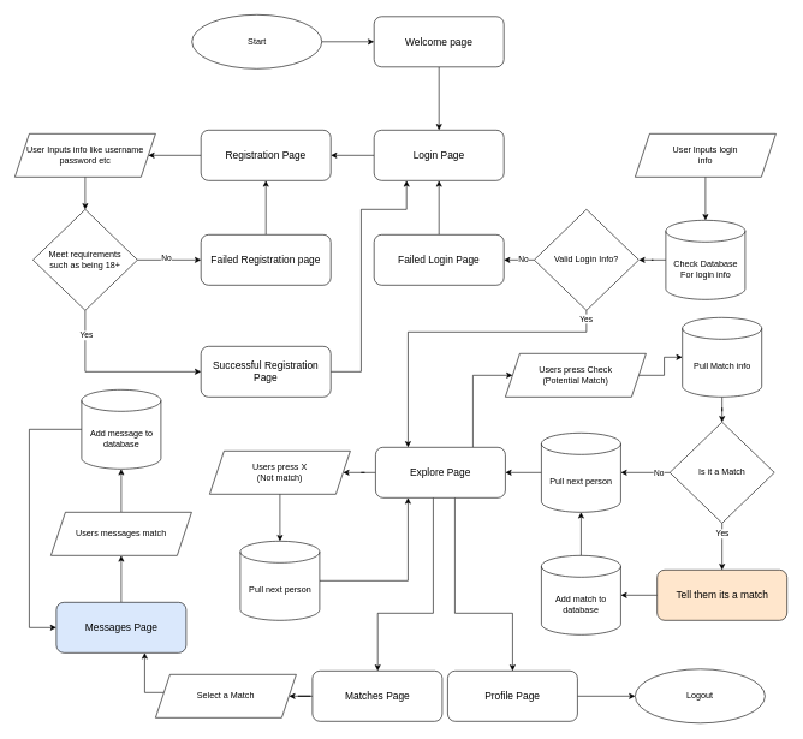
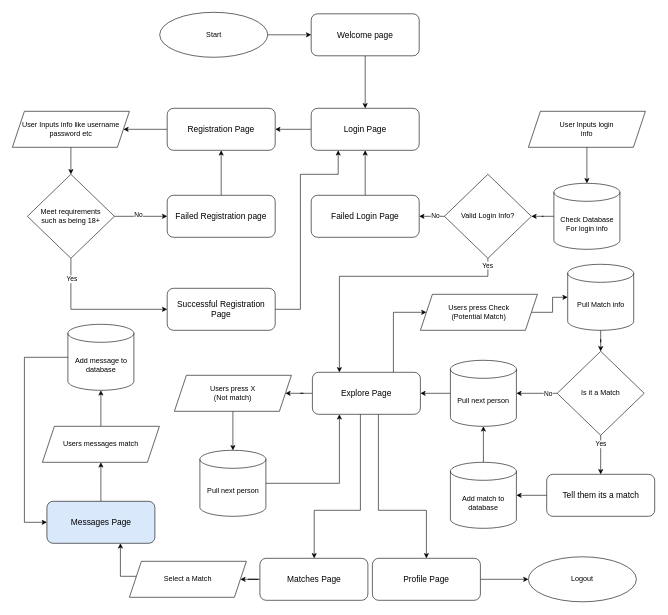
  <mxCell id="0" />
  <mxCell id="1" parent="0" />
  <mxCell id="2" value="" style="edgeStyle=orthogonalEdgeStyle;rounded=0;orthogonalLoop=1;jettySize=auto;html=1;strokeWidth=1;" parent="1" source="3" target="5" edge="1"><mxGeometry relative="1" as="geometry" /></mxCell>
  <mxCell id="3" value="&lt;font style=&quot;font-size: 14px;&quot;&gt;Welcome page&lt;/font&gt;" style="rounded=1;whiteSpace=wrap;html=1;" parent="1" vertex="1"><mxGeometry x="518" y="22.5" width="180" height="70" as="geometry" /></mxCell>
  <mxCell id="4" value="" style="edgeStyle=orthogonalEdgeStyle;rounded=0;orthogonalLoop=1;jettySize=auto;html=1;" edge="1" parent="1" source="5" target="18"><mxGeometry relative="1" as="geometry" /></mxCell>
  <mxCell id="5" value="&lt;font style=&quot;font-size: 14px;&quot;&gt;Login Page&lt;/font&gt;" style="rounded=1;whiteSpace=wrap;html=1;" parent="1" vertex="1"><mxGeometry x="518" y="180" width="180" height="70" as="geometry" /></mxCell>
  <mxCell id="6" value="" style="edgeStyle=orthogonalEdgeStyle;rounded=0;orthogonalLoop=1;jettySize=auto;html=1;strokeWidth=1;" parent="1" source="10" target="41" edge="1"><mxGeometry relative="1" as="geometry" /></mxCell>
  <mxCell id="7" style="edgeStyle=orthogonalEdgeStyle;rounded=0;orthogonalLoop=1;jettySize=auto;html=1;exitX=0.75;exitY=0;exitDx=0;exitDy=0;entryX=0;entryY=0.5;entryDx=0;entryDy=0;strokeWidth=1;" parent="1" source="10" target="43" edge="1"><mxGeometry relative="1" as="geometry"><Array as="points"><mxPoint x="655" y="520" /></Array></mxGeometry></mxCell>
  <mxCell id="8" style="edgeStyle=orthogonalEdgeStyle;rounded=0;orthogonalLoop=1;jettySize=auto;html=1;" edge="1" parent="1" source="10" target="14"><mxGeometry relative="1" as="geometry"><Array as="points"><mxPoint x="630" y="850" /><mxPoint x="710" y="850" /></Array></mxGeometry></mxCell>
  <mxCell id="9" style="edgeStyle=orthogonalEdgeStyle;rounded=0;orthogonalLoop=1;jettySize=auto;html=1;" edge="1" parent="1" source="10" target="16"><mxGeometry relative="1" as="geometry"><Array as="points"><mxPoint x="600" y="850" /><mxPoint x="523" y="850" /></Array></mxGeometry></mxCell>
  <mxCell id="10" value="&lt;font style=&quot;font-size: 14px;&quot;&gt;Explore Page&lt;/font&gt;" style="rounded=1;whiteSpace=wrap;html=1;" parent="1" vertex="1"><mxGeometry x="520" y="620" width="180" height="70" as="geometry" /></mxCell>
  <mxCell id="11" style="edgeStyle=orthogonalEdgeStyle;rounded=0;orthogonalLoop=1;jettySize=auto;html=1;entryX=0.5;entryY=1;entryDx=0;entryDy=0;strokeWidth=1;" parent="1" source="12" target="39" edge="1"><mxGeometry relative="1" as="geometry" /></mxCell>
  <mxCell id="12" value="&lt;font style=&quot;font-size: 14px;&quot;&gt;Messages Page&lt;/font&gt;" style="rounded=1;whiteSpace=wrap;html=1;fillColor=#dae8fc;" parent="1" vertex="1"><mxGeometry x="77.5" y="835" width="180" height="70" as="geometry" /></mxCell>
  <mxCell id="13" value="" style="edgeStyle=orthogonalEdgeStyle;rounded=0;orthogonalLoop=1;jettySize=auto;html=1;strokeWidth=1;" parent="1" source="14" target="37" edge="1"><mxGeometry relative="1" as="geometry" /></mxCell>
  <mxCell id="14" value="&lt;span style=&quot;font-size: 14px;&quot;&gt;Profile Page&lt;/span&gt;" style="rounded=1;whiteSpace=wrap;html=1;" parent="1" vertex="1"><mxGeometry x="620" y="930" width="180" height="70" as="geometry" /></mxCell>
  <mxCell id="15" value="" style="edgeStyle=orthogonalEdgeStyle;rounded=0;orthogonalLoop=1;jettySize=auto;html=1;strokeWidth=1;" parent="1" source="16" target="60" edge="1"><mxGeometry relative="1" as="geometry" /></mxCell>
  <mxCell id="16" value="&lt;span style=&quot;font-size: 14px;&quot;&gt;Matches Page&lt;/span&gt;" style="rounded=1;whiteSpace=wrap;html=1;" parent="1" vertex="1"><mxGeometry x="432.5" y="930" width="180" height="70" as="geometry" /></mxCell>
  <mxCell id="17" value="" style="edgeStyle=orthogonalEdgeStyle;rounded=0;orthogonalLoop=1;jettySize=auto;html=1;" edge="1" parent="1" source="18" target="31"><mxGeometry relative="1" as="geometry" /></mxCell>
  <mxCell id="18" value="&lt;font style=&quot;font-size: 14px;&quot;&gt;Registration Page&lt;/font&gt;" style="rounded=1;whiteSpace=wrap;html=1;" parent="1" vertex="1"><mxGeometry x="278" y="180" width="180" height="70" as="geometry" /></mxCell>
  <mxCell id="19" value="" style="edgeStyle=orthogonalEdgeStyle;rounded=0;orthogonalLoop=1;jettySize=auto;html=1;strokeWidth=1;" parent="1" source="20" target="3" edge="1"><mxGeometry relative="1" as="geometry" /></mxCell>
  <mxCell id="20" value="Start" style="ellipse;whiteSpace=wrap;html=1;" parent="1" vertex="1"><mxGeometry x="265.5" y="20" width="180" height="75" as="geometry" /></mxCell>
  <mxCell id="21" value="" style="edgeStyle=orthogonalEdgeStyle;rounded=0;orthogonalLoop=1;jettySize=auto;html=1;" edge="1" parent="1" source="25" target="64"><mxGeometry relative="1" as="geometry" /></mxCell>
  <mxCell id="22" value="No" style="edgeLabel;html=1;align=center;verticalAlign=middle;resizable=0;points=[];" vertex="1" connectable="0" parent="21"><mxGeometry x="-0.255" y="-2" relative="1" as="geometry"><mxPoint as="offset" /></mxGeometry></mxCell>
  <mxCell id="23" style="edgeStyle=orthogonalEdgeStyle;rounded=0;orthogonalLoop=1;jettySize=auto;html=1;exitX=0.5;exitY=1;exitDx=0;exitDy=0;entryX=0.25;entryY=0;entryDx=0;entryDy=0;" edge="1" parent="1" source="25" target="10"><mxGeometry relative="1" as="geometry"><Array as="points"><mxPoint x="813" y="460" /><mxPoint x="565" y="460" /></Array></mxGeometry></mxCell>
  <mxCell id="24" value="Yes" style="edgeLabel;html=1;align=center;verticalAlign=middle;resizable=0;points=[];" vertex="1" connectable="0" parent="23"><mxGeometry x="-0.949" y="-1" relative="1" as="geometry"><mxPoint as="offset" /></mxGeometry></mxCell>
  <mxCell id="25" value="Valid Login Info?" style="rhombus;whiteSpace=wrap;html=1;" parent="1" vertex="1"><mxGeometry x="740" y="290" width="145" height="140" as="geometry" /></mxCell>
  <mxCell id="26" value="" style="edgeStyle=orthogonalEdgeStyle;rounded=0;orthogonalLoop=1;jettySize=auto;html=1;" edge="1" parent="1" source="27" target="29"><mxGeometry relative="1" as="geometry" /></mxCell>
  <mxCell id="27" value="User Inputs login&lt;div&gt;info&lt;/div&gt;" style="shape=parallelogram;perimeter=parallelogramPerimeter;whiteSpace=wrap;html=1;fixedSize=1;" parent="1" vertex="1"><mxGeometry x="880" y="185" width="195" height="60" as="geometry" /></mxCell>
  <mxCell id="28" style="edgeStyle=orthogonalEdgeStyle;rounded=0;orthogonalLoop=1;jettySize=auto;html=1;entryX=1;entryY=0.5;entryDx=0;entryDy=0;strokeWidth=1;" parent="1" source="29" target="25" edge="1"><mxGeometry relative="1" as="geometry" /></mxCell>
  <mxCell id="29" value="Check Database&lt;div&gt;For login info&lt;/div&gt;" style="shape=cylinder3;whiteSpace=wrap;html=1;boundedLbl=1;backgroundOutline=1;size=15;" parent="1" vertex="1"><mxGeometry x="922.5" y="305" width="110" height="110" as="geometry" /></mxCell>
  <mxCell id="30" value="" style="edgeStyle=orthogonalEdgeStyle;rounded=0;orthogonalLoop=1;jettySize=auto;html=1;" edge="1" parent="1" source="31" target="36"><mxGeometry relative="1" as="geometry" /></mxCell>
  <mxCell id="31" value="User Inputs info like username&lt;div&gt;password etc&lt;/div&gt;" style="shape=parallelogram;perimeter=parallelogramPerimeter;whiteSpace=wrap;html=1;fixedSize=1;" parent="1" vertex="1"><mxGeometry x="20" y="185" width="195" height="60" as="geometry" /></mxCell>
  <mxCell id="32" style="edgeStyle=orthogonalEdgeStyle;rounded=0;orthogonalLoop=1;jettySize=auto;html=1;entryX=0;entryY=0.5;entryDx=0;entryDy=0;" edge="1" parent="1" source="36" target="68"><mxGeometry relative="1" as="geometry"><Array as="points"><mxPoint x="118" y="515" /></Array></mxGeometry></mxCell>
  <mxCell id="33" value="Yes" style="edgeLabel;html=1;align=center;verticalAlign=middle;resizable=0;points=[];" vertex="1" connectable="0" parent="32"><mxGeometry x="-0.721" y="1" relative="1" as="geometry"><mxPoint as="offset" /></mxGeometry></mxCell>
  <mxCell id="34" value="" style="edgeStyle=orthogonalEdgeStyle;rounded=0;orthogonalLoop=1;jettySize=auto;html=1;" edge="1" parent="1" source="36" target="66"><mxGeometry relative="1" as="geometry" /></mxCell>
  <mxCell id="35" value="No" style="edgeLabel;html=1;align=center;verticalAlign=middle;resizable=0;points=[];" vertex="1" connectable="0" parent="34"><mxGeometry x="-0.103" y="3" relative="1" as="geometry"><mxPoint as="offset" /></mxGeometry></mxCell>
  <mxCell id="36" value="Meet requirements&lt;div&gt;such as being 18+&lt;/div&gt;" style="rhombus;whiteSpace=wrap;html=1;" parent="1" vertex="1"><mxGeometry x="45" y="290" width="145" height="140" as="geometry" /></mxCell>
  <mxCell id="37" value="Logout" style="ellipse;whiteSpace=wrap;html=1;" parent="1" vertex="1"><mxGeometry x="880" y="927.5" width="180" height="75" as="geometry" /></mxCell>
  <mxCell id="38" value="" style="edgeStyle=orthogonalEdgeStyle;rounded=0;orthogonalLoop=1;jettySize=auto;html=1;strokeWidth=1;" parent="1" source="39" target="58" edge="1"><mxGeometry relative="1" as="geometry" /></mxCell>
  <mxCell id="39" value="Users messages match" style="shape=parallelogram;perimeter=parallelogramPerimeter;whiteSpace=wrap;html=1;fixedSize=1;" parent="1" vertex="1"><mxGeometry x="70" y="710" width="195" height="60" as="geometry" /></mxCell>
  <mxCell id="40" value="" style="edgeStyle=orthogonalEdgeStyle;rounded=0;orthogonalLoop=1;jettySize=auto;html=1;strokeWidth=1;" parent="1" source="41" target="47" edge="1"><mxGeometry relative="1" as="geometry" /></mxCell>
  <mxCell id="41" value="Users press X&lt;div&gt;(Not match)&lt;/div&gt;" style="shape=parallelogram;perimeter=parallelogramPerimeter;whiteSpace=wrap;html=1;fixedSize=1;" parent="1" vertex="1"><mxGeometry x="290" y="625" width="195" height="60" as="geometry" /></mxCell>
  <mxCell id="42" value="" style="edgeStyle=orthogonalEdgeStyle;rounded=0;orthogonalLoop=1;jettySize=auto;html=1;strokeWidth=1;" parent="1" source="43" target="45" edge="1"><mxGeometry relative="1" as="geometry" /></mxCell>
  <mxCell id="43" value="Users press Check&lt;div&gt;(Potential Match)&lt;/div&gt;" style="shape=parallelogram;perimeter=parallelogramPerimeter;whiteSpace=wrap;html=1;fixedSize=1;" parent="1" vertex="1"><mxGeometry x="700" y="490" width="195" height="60" as="geometry" /></mxCell>
  <mxCell id="44" value="" style="edgeStyle=orthogonalEdgeStyle;rounded=0;orthogonalLoop=1;jettySize=auto;html=1;strokeWidth=1;" parent="1" source="45" target="52" edge="1"><mxGeometry relative="1" as="geometry" /></mxCell>
  <mxCell id="45" value="Pull Match info" style="shape=cylinder3;whiteSpace=wrap;html=1;boundedLbl=1;backgroundOutline=1;size=15;" parent="1" vertex="1"><mxGeometry x="945.5" y="440" width="110" height="110" as="geometry" /></mxCell>
  <mxCell id="46" style="edgeStyle=orthogonalEdgeStyle;rounded=0;orthogonalLoop=1;jettySize=auto;html=1;entryX=0.25;entryY=1;entryDx=0;entryDy=0;strokeWidth=1;" parent="1" source="47" target="10" edge="1"><mxGeometry relative="1" as="geometry" /></mxCell>
  <mxCell id="47" value="Pull next person" style="shape=cylinder3;whiteSpace=wrap;html=1;boundedLbl=1;backgroundOutline=1;size=15;" parent="1" vertex="1"><mxGeometry x="332.5" y="750" width="110" height="110" as="geometry" /></mxCell>
  <mxCell id="48" value="" style="edgeStyle=orthogonalEdgeStyle;rounded=0;orthogonalLoop=1;jettySize=auto;html=1;strokeWidth=1;" parent="1" source="52" target="54" edge="1"><mxGeometry relative="1" as="geometry" /></mxCell>
  <mxCell id="49" value="No" style="edgeLabel;html=1;align=center;verticalAlign=middle;resizable=0;points=[];" parent="48" vertex="1" connectable="0"><mxGeometry x="-0.539" relative="1" as="geometry"><mxPoint as="offset" /></mxGeometry></mxCell>
  <mxCell id="50" value="" style="edgeStyle=orthogonalEdgeStyle;rounded=0;orthogonalLoop=1;jettySize=auto;html=1;strokeWidth=1;" parent="1" source="52" target="62" edge="1"><mxGeometry relative="1" as="geometry" /></mxCell>
  <mxCell id="51" value="Yes" style="edgeLabel;html=1;align=center;verticalAlign=middle;resizable=0;points=[];" parent="50" vertex="1" connectable="0"><mxGeometry x="-0.561" relative="1" as="geometry"><mxPoint as="offset" /></mxGeometry></mxCell>
  <mxCell id="52" value="Is it a Match" style="rhombus;whiteSpace=wrap;html=1;" parent="1" vertex="1"><mxGeometry x="928" y="585" width="145" height="140" as="geometry" /></mxCell>
  <mxCell id="53" value="" style="edgeStyle=orthogonalEdgeStyle;rounded=0;orthogonalLoop=1;jettySize=auto;html=1;strokeWidth=1;" parent="1" source="54" target="10" edge="1"><mxGeometry relative="1" as="geometry" /></mxCell>
  <mxCell id="54" value="Pull next person" style="shape=cylinder3;whiteSpace=wrap;html=1;boundedLbl=1;backgroundOutline=1;size=15;" parent="1" vertex="1"><mxGeometry x="750" y="600" width="110" height="110" as="geometry" /></mxCell>
  <mxCell id="55" value="Add match to database" style="shape=cylinder3;whiteSpace=wrap;html=1;boundedLbl=1;backgroundOutline=1;size=15;" parent="1" vertex="1"><mxGeometry x="750" y="770" width="110" height="110" as="geometry" /></mxCell>
  <mxCell id="56" style="edgeStyle=orthogonalEdgeStyle;rounded=0;orthogonalLoop=1;jettySize=auto;html=1;exitX=0.5;exitY=0;exitDx=0;exitDy=0;exitPerimeter=0;entryX=0.5;entryY=1;entryDx=0;entryDy=0;entryPerimeter=0;strokeWidth=1;" parent="1" source="55" target="54" edge="1"><mxGeometry relative="1" as="geometry" /></mxCell>
  <mxCell id="57" style="edgeStyle=orthogonalEdgeStyle;rounded=0;orthogonalLoop=1;jettySize=auto;html=1;entryX=0;entryY=0.5;entryDx=0;entryDy=0;strokeWidth=1;" parent="1" source="58" target="12" edge="1"><mxGeometry relative="1" as="geometry"><Array as="points"><mxPoint x="40" y="595" /><mxPoint x="40" y="870" /></Array></mxGeometry></mxCell>
  <mxCell id="58" value="Add message to database" style="shape=cylinder3;whiteSpace=wrap;html=1;boundedLbl=1;backgroundOutline=1;size=15;" parent="1" vertex="1"><mxGeometry x="112.5" y="540" width="110" height="110" as="geometry" /></mxCell>
  <mxCell id="59" style="edgeStyle=orthogonalEdgeStyle;rounded=0;orthogonalLoop=1;jettySize=auto;html=1;entryX=0.5;entryY=1;entryDx=0;entryDy=0;strokeWidth=1;" parent="1" source="60" edge="1"><mxGeometry relative="1" as="geometry"><Array as="points"><mxPoint x="200.5" y="960" /></Array><mxPoint x="200" y="905" as="targetPoint" /></mxGeometry></mxCell>
  <mxCell id="60" value="Select a Match" style="shape=parallelogram;perimeter=parallelogramPerimeter;whiteSpace=wrap;html=1;fixedSize=1;" parent="1" vertex="1"><mxGeometry x="215" y="935" width="195" height="60" as="geometry" /></mxCell>
  <mxCell id="61" value="" style="edgeStyle=orthogonalEdgeStyle;rounded=0;orthogonalLoop=1;jettySize=auto;html=1;strokeWidth=1;" parent="1" source="62" target="55" edge="1"><mxGeometry relative="1" as="geometry" /></mxCell>
- <mxCell id="62" value="&lt;font style=&quot;font-size: 14px;&quot;&gt;Tell them its a match&lt;/font&gt;" style="rounded=1;whiteSpace=wrap;html=1;fillColor=#ffe6cc;" parent="1" vertex="1"><mxGeometry x="910.5" y="790" width="180" height="70" as="geometry" /></mxCell>
+ <mxCell id="62" value="&lt;font style=&quot;font-size: 14px;&quot;&gt;Tell them its a match&lt;/font&gt;" style="rounded=1;whiteSpace=wrap;html=1;" parent="1" vertex="1"><mxGeometry x="910.5" y="790" width="180" height="70" as="geometry" /></mxCell>
  <mxCell id="63" style="edgeStyle=orthogonalEdgeStyle;rounded=0;orthogonalLoop=1;jettySize=auto;html=1;" edge="1" parent="1" source="64" target="5"><mxGeometry relative="1" as="geometry" /></mxCell>
  <mxCell id="64" value="&lt;font style=&quot;font-size: 14px;&quot;&gt;Failed Login Page&lt;/font&gt;" style="rounded=1;whiteSpace=wrap;html=1;" vertex="1" parent="1"><mxGeometry x="518" y="325" width="180" height="70" as="geometry" /></mxCell>
  <mxCell id="65" style="edgeStyle=orthogonalEdgeStyle;rounded=0;orthogonalLoop=1;jettySize=auto;html=1;entryX=0.5;entryY=1;entryDx=0;entryDy=0;" edge="1" parent="1" source="66" target="18"><mxGeometry relative="1" as="geometry" /></mxCell>
  <mxCell id="66" value="&lt;font style=&quot;font-size: 14px;&quot;&gt;Failed Registration page&lt;/font&gt;" style="rounded=1;whiteSpace=wrap;html=1;" vertex="1" parent="1"><mxGeometry x="278" y="325" width="180" height="70" as="geometry" /></mxCell>
  <mxCell id="67" style="edgeStyle=orthogonalEdgeStyle;rounded=0;orthogonalLoop=1;jettySize=auto;html=1;entryX=0.25;entryY=1;entryDx=0;entryDy=0;" edge="1" parent="1" source="68" target="5"><mxGeometry relative="1" as="geometry"><Array as="points"><mxPoint x="500" y="515" /><mxPoint x="500" y="290" /><mxPoint x="563" y="290" /></Array></mxGeometry></mxCell>
  <mxCell id="68" value="&lt;span style=&quot;font-size: 14px;&quot;&gt;Successful Registration Page&lt;/span&gt;" style="rounded=1;whiteSpace=wrap;html=1;" vertex="1" parent="1"><mxGeometry x="278" y="480" width="180" height="70" as="geometry" /></mxCell>
